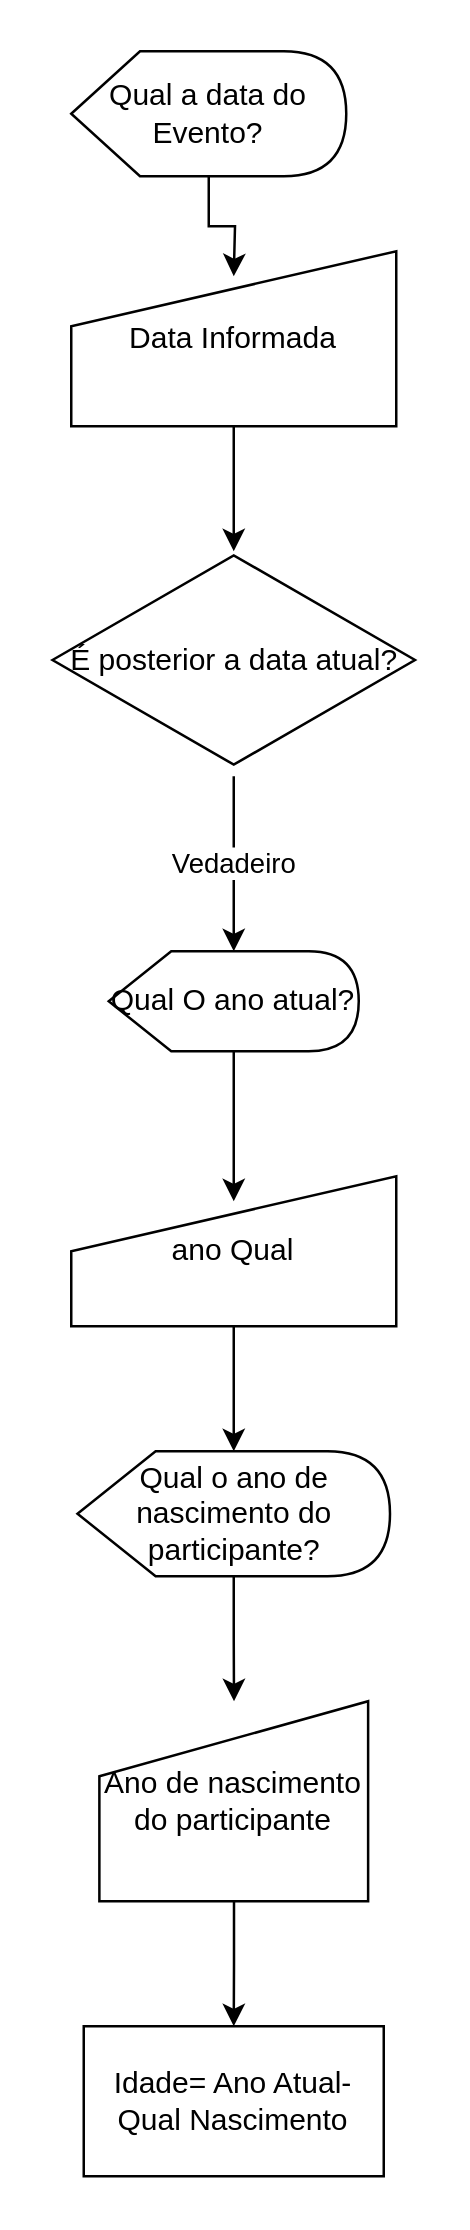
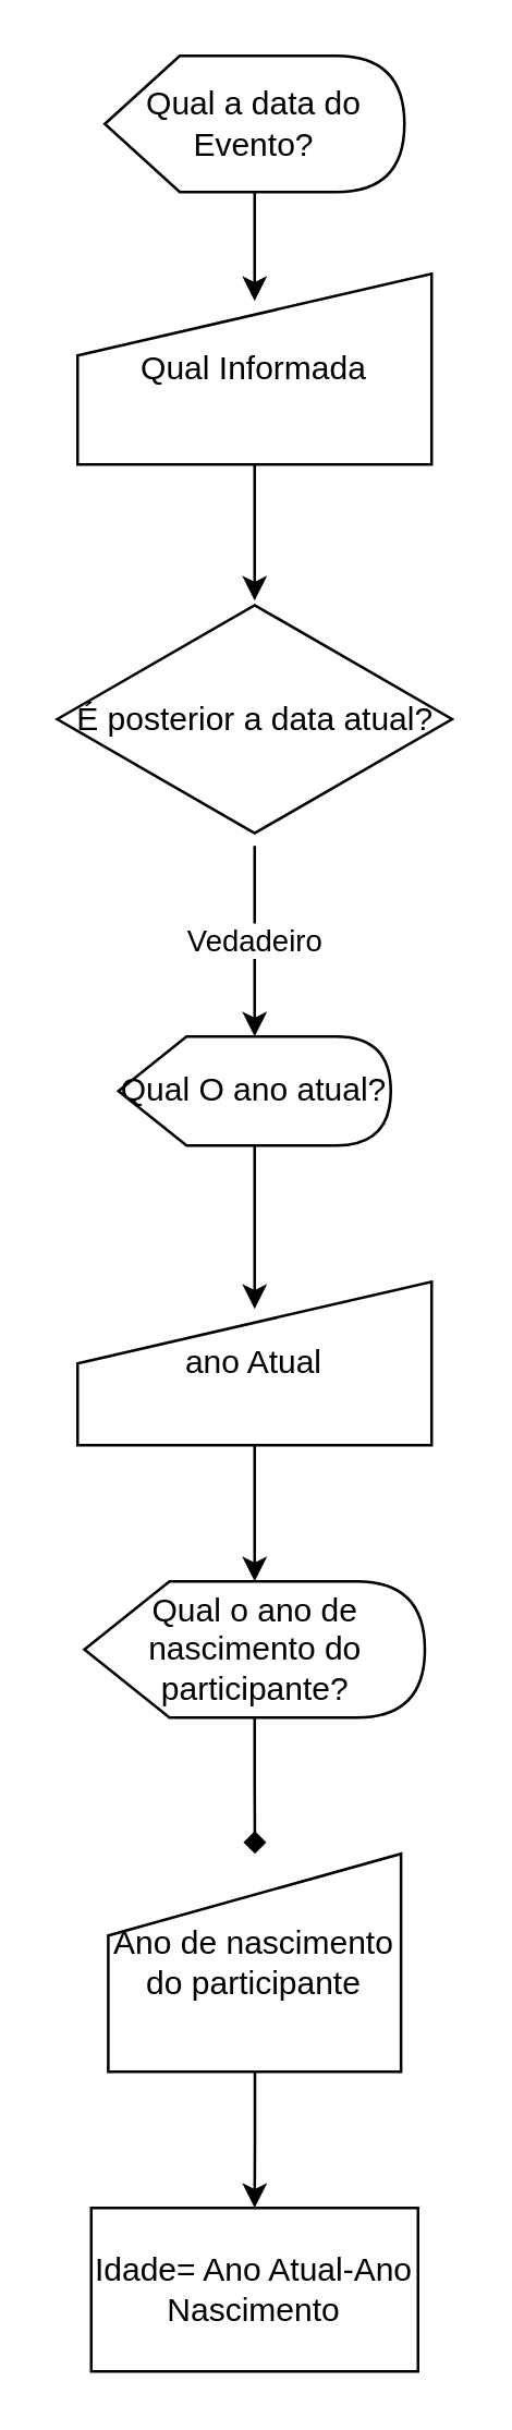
  <mxCell id="0" />
  <mxCell id="1" parent="0" />
  <mxCell id="2" style="edgeStyle=orthogonalEdgeStyle;rounded=0;orthogonalLoop=1;jettySize=auto;html=1;" edge="1" parent="1" source="3"><mxGeometry relative="1" as="geometry"><mxPoint x="93" y="110" as="targetPoint" /></mxGeometry></mxCell>
- <mxCell id="3" value="Qual a data do Evento?" style="shape=display;whiteSpace=wrap;html=1;" vertex="1" parent="1"><mxGeometry x="28" y="20" width="110" height="50" as="geometry" /></mxCell>
+ <mxCell id="3" value="Qual a data do Evento?" style="shape=display;whiteSpace=wrap;html=1;" vertex="1" parent="1"><mxGeometry x="38" y="20" width="110" height="50" as="geometry" /></mxCell>
  <mxCell id="4" style="edgeStyle=orthogonalEdgeStyle;rounded=0;orthogonalLoop=1;jettySize=auto;html=1;" edge="1" parent="1" source="5"><mxGeometry relative="1" as="geometry"><mxPoint x="93" y="220" as="targetPoint" /></mxGeometry></mxCell>
- <mxCell id="5" value="Data Informada" style="shape=manualInput;whiteSpace=wrap;html=1;" vertex="1" parent="1"><mxGeometry x="28" y="100" width="130" height="70" as="geometry" /></mxCell>
+ <mxCell id="5" value="Qual Informada" style="shape=manualInput;whiteSpace=wrap;html=1;" vertex="1" parent="1"><mxGeometry x="28" y="100" width="130" height="70" as="geometry" /></mxCell>
  <mxCell id="6" value="Vedadeiro" style="edgeStyle=orthogonalEdgeStyle;rounded=0;orthogonalLoop=1;jettySize=auto;html=1;" edge="1" parent="1"><mxGeometry relative="1" as="geometry"><mxPoint x="93" y="380" as="targetPoint" /><mxPoint x="93" y="310" as="sourcePoint" /></mxGeometry></mxCell>
  <mxCell id="7" value="É posterior a data atual?&lt;br&gt;" style="html=1;whiteSpace=wrap;aspect=fixed;shape=isoRectangle;" vertex="1" parent="1"><mxGeometry x="20.5" y="220" width="145" height="87" as="geometry" /></mxCell>
  <mxCell id="8" style="edgeStyle=orthogonalEdgeStyle;rounded=0;orthogonalLoop=1;jettySize=auto;html=1;" edge="1" parent="1" source="9"><mxGeometry relative="1" as="geometry"><mxPoint x="93" y="480" as="targetPoint" /></mxGeometry></mxCell>
  <mxCell id="9" value="Qual O ano atual?" style="shape=display;whiteSpace=wrap;html=1;" vertex="1" parent="1"><mxGeometry x="43" y="380" width="100" height="40" as="geometry" /></mxCell>
  <mxCell id="10" style="edgeStyle=orthogonalEdgeStyle;rounded=0;orthogonalLoop=1;jettySize=auto;html=1;" edge="1" parent="1" source="11" target="13"><mxGeometry relative="1" as="geometry"><mxPoint x="93" y="590" as="targetPoint" /></mxGeometry></mxCell>
- <mxCell id="11" value="ano Qual" style="shape=manualInput;whiteSpace=wrap;html=1;" vertex="1" parent="1"><mxGeometry x="28" y="470" width="130" height="60" as="geometry" /></mxCell>
- <mxCell id="12" style="edgeStyle=orthogonalEdgeStyle;rounded=0;orthogonalLoop=1;jettySize=auto;html=1;" edge="1" parent="1" source="13" target="15"><mxGeometry relative="1" as="geometry"><mxPoint x="93" y="670" as="targetPoint" /></mxGeometry></mxCell>
+ <mxCell id="11" value="ano Atual" style="shape=manualInput;whiteSpace=wrap;html=1;" vertex="1" parent="1"><mxGeometry x="28" y="470" width="130" height="60" as="geometry" /></mxCell>
+ <mxCell id="12" style="edgeStyle=orthogonalEdgeStyle;rounded=0;orthogonalLoop=1;jettySize=auto;html=1;endArrow=diamond;" edge="1" parent="1" source="13" target="15"><mxGeometry relative="1" as="geometry"><mxPoint x="93" y="670" as="targetPoint" /></mxGeometry></mxCell>
  <mxCell id="13" value="Qual o ano de nascimento do participante?" style="shape=display;whiteSpace=wrap;html=1;" vertex="1" parent="1"><mxGeometry x="30.5" y="580" width="125" height="50" as="geometry" /></mxCell>
  <mxCell id="14" style="edgeStyle=orthogonalEdgeStyle;rounded=0;orthogonalLoop=1;jettySize=auto;html=1;" edge="1" parent="1" source="15"><mxGeometry relative="1" as="geometry"><mxPoint x="93" y="810" as="targetPoint" /></mxGeometry></mxCell>
  <mxCell id="15" value="Ano de nascimento do participante" style="shape=manualInput;whiteSpace=wrap;html=1;" vertex="1" parent="1"><mxGeometry x="39.25" y="680" width="107.5" height="80" as="geometry" /></mxCell>
- <mxCell id="16" value="Idade= Ano Atual-Qual Nascimento" style="rounded=0;whiteSpace=wrap;html=1;" vertex="1" parent="1"><mxGeometry x="33" y="810" width="120" height="60" as="geometry" /></mxCell>
+ <mxCell id="16" value="Idade= Ano Atual-Ano Nascimento" style="rounded=0;whiteSpace=wrap;html=1;" vertex="1" parent="1"><mxGeometry x="33" y="810" width="120" height="60" as="geometry" /></mxCell>
